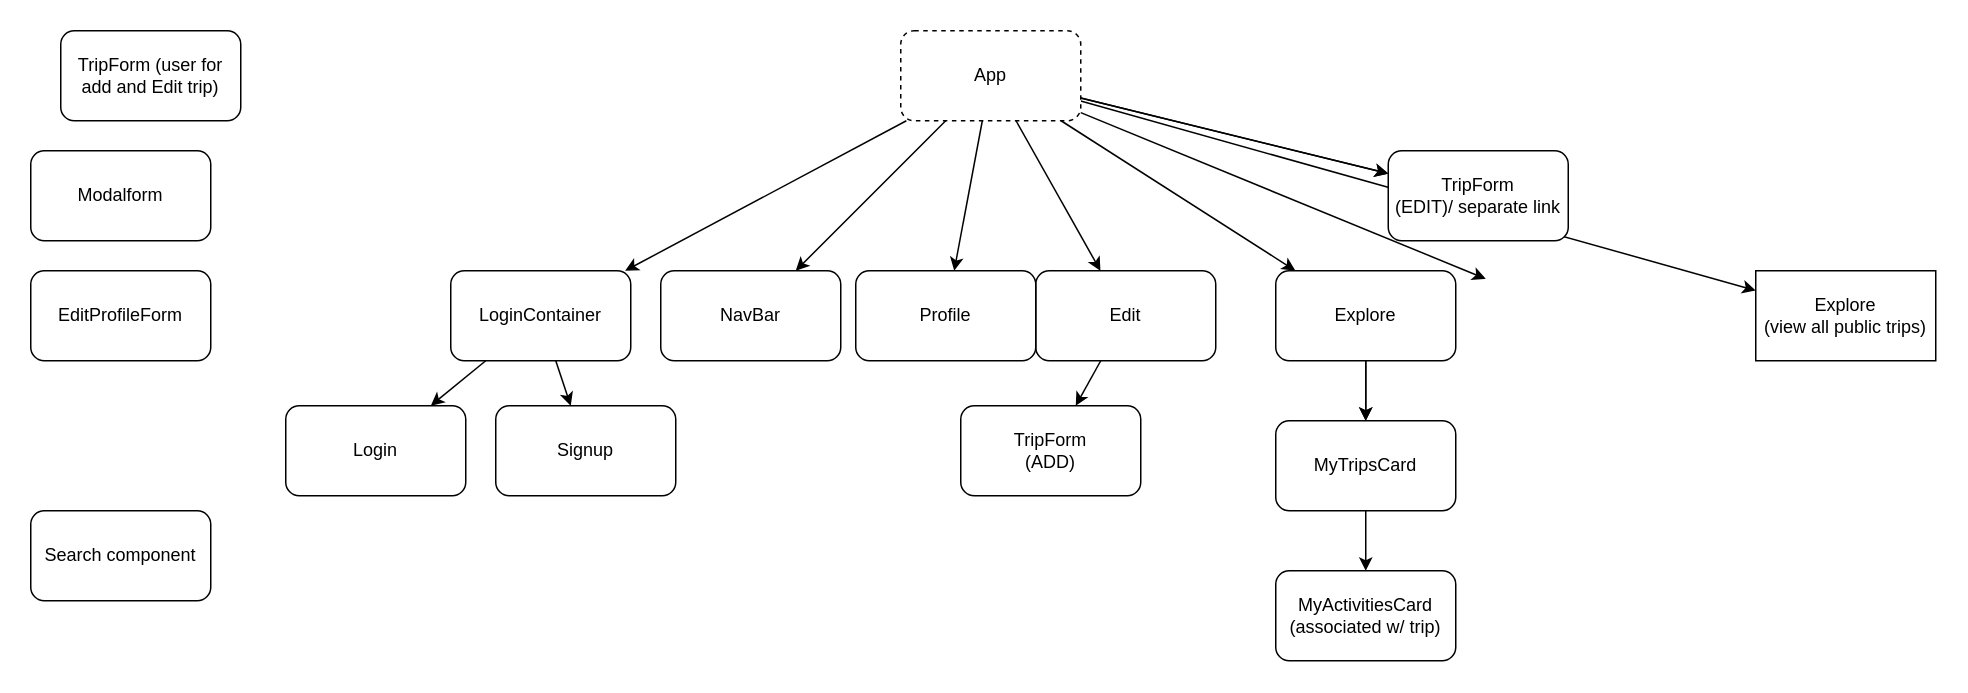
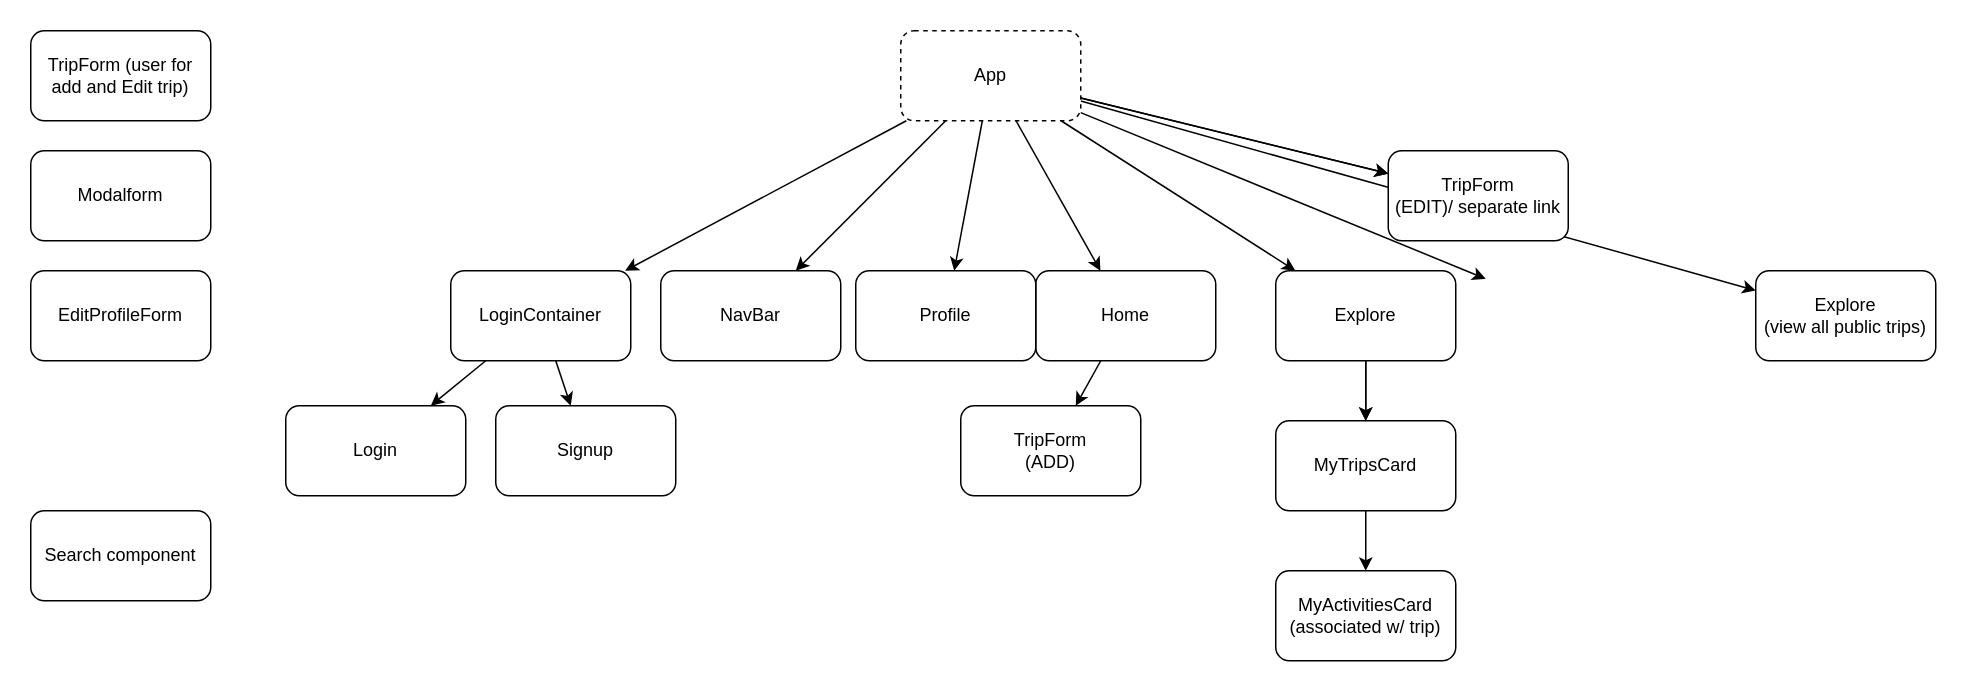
  <mxCell id="0" />
  <mxCell id="1" parent="0" />
  <mxCell id="2" value="" style="edgeStyle=none;html=1;" parent="1" source="11" target="13" edge="1"><mxGeometry relative="1" as="geometry" /></mxCell>
  <mxCell id="3" value="" style="edgeStyle=none;html=1;" parent="1" source="11" target="14" edge="1"><mxGeometry relative="1" as="geometry" /></mxCell>
  <mxCell id="4" value="" style="edgeStyle=none;html=1;" parent="1" source="11" target="15" edge="1"><mxGeometry relative="1" as="geometry" /></mxCell>
  <mxCell id="5" value="" style="edgeStyle=none;html=1;" parent="1" source="11" target="18" edge="1"><mxGeometry relative="1" as="geometry" /></mxCell>
  <mxCell id="6" value="" style="edgeStyle=none;html=1;" parent="1" source="11" target="24" edge="1"><mxGeometry relative="1" as="geometry" /></mxCell>
  <mxCell id="7" value="" style="edgeStyle=none;html=1;" parent="1" source="11" target="24" edge="1"><mxGeometry relative="1" as="geometry" /></mxCell>
  <mxCell id="8" style="edgeStyle=none;html=1;" parent="1" source="11" target="27" edge="1"><mxGeometry relative="1" as="geometry"><mxPoint x="860" y="140" as="targetPoint" /></mxGeometry></mxCell>
  <mxCell id="9" value="" style="edgeStyle=none;html=1;" parent="1" source="11" edge="1"><mxGeometry relative="1" as="geometry"><mxPoint x="990" y="185.385" as="targetPoint" /></mxGeometry></mxCell>
  <mxCell id="10" style="edgeStyle=none;html=1;" parent="1" source="11" target="32" edge="1"><mxGeometry relative="1" as="geometry"><mxPoint x="890" y="90" as="targetPoint" /></mxGeometry></mxCell>
  <mxCell id="11" value="App" style="rounded=1;whiteSpace=wrap;html=1;dashed=1;" parent="1" vertex="1"><mxGeometry x="600" y="20" width="120" height="60" as="geometry" /></mxCell>
  <mxCell id="12" value="" style="edgeStyle=none;html=1;" parent="1" source="13" target="21" edge="1"><mxGeometry relative="1" as="geometry" /></mxCell>
- <mxCell id="13" value="Edit" style="rounded=1;whiteSpace=wrap;html=1;" parent="1" vertex="1"><mxGeometry x="690" y="180" width="120" height="60" as="geometry" /></mxCell>
+ <mxCell id="13" value="Home" style="rounded=1;whiteSpace=wrap;html=1;" parent="1" vertex="1"><mxGeometry x="690" y="180" width="120" height="60" as="geometry" /></mxCell>
  <mxCell id="14" value="Profile" style="rounded=1;whiteSpace=wrap;html=1;" parent="1" vertex="1"><mxGeometry x="570" y="180" width="120" height="60" as="geometry" /></mxCell>
  <mxCell id="15" value="NavBar" style="rounded=1;whiteSpace=wrap;html=1;" parent="1" vertex="1"><mxGeometry x="440" y="180" width="120" height="60" as="geometry" /></mxCell>
  <mxCell id="16" value="" style="edgeStyle=none;html=1;" parent="1" source="18" target="19" edge="1"><mxGeometry relative="1" as="geometry" /></mxCell>
  <mxCell id="17" value="" style="edgeStyle=none;html=1;" parent="1" source="18" target="20" edge="1"><mxGeometry relative="1" as="geometry" /></mxCell>
  <mxCell id="18" value="LoginContainer" style="rounded=1;whiteSpace=wrap;html=1;" parent="1" vertex="1"><mxGeometry x="300" y="180" width="120" height="60" as="geometry" /></mxCell>
  <mxCell id="19" value="Login" style="rounded=1;whiteSpace=wrap;html=1;" parent="1" vertex="1"><mxGeometry x="190" y="270" width="120" height="60" as="geometry" /></mxCell>
  <mxCell id="20" value="Signup" style="rounded=1;whiteSpace=wrap;html=1;" parent="1" vertex="1"><mxGeometry x="330" y="270" width="120" height="60" as="geometry" /></mxCell>
  <mxCell id="21" value="TripForm&lt;br&gt;(ADD)" style="rounded=1;whiteSpace=wrap;html=1;" parent="1" vertex="1"><mxGeometry x="640" y="270" width="120" height="60" as="geometry" /></mxCell>
- <mxCell id="22" value="TripForm (user for add and Edit trip)" style="rounded=1;whiteSpace=wrap;html=1;" parent="1" vertex="1"><mxGeometry x="40" y="20" width="120" height="60" as="geometry" /></mxCell>
+ <mxCell id="22" value="TripForm (user for add and Edit trip)" style="rounded=1;whiteSpace=wrap;html=1;" parent="1" vertex="1"><mxGeometry x="20" y="20" width="120" height="60" as="geometry" /></mxCell>
  <mxCell id="23" value="Modalform" style="rounded=1;whiteSpace=wrap;html=1;" parent="1" vertex="1"><mxGeometry x="20" y="100" width="120" height="60" as="geometry" /></mxCell>
  <mxCell id="24" value="TripForm&lt;br&gt;(EDIT)/ separate link" style="rounded=1;whiteSpace=wrap;html=1;" parent="1" vertex="1"><mxGeometry x="925" y="100" width="120" height="60" as="geometry" /></mxCell>
  <mxCell id="25" value="" style="edgeStyle=none;html=1;" parent="1" source="27" target="29" edge="1"><mxGeometry relative="1" as="geometry" /></mxCell>
  <mxCell id="26" value="" style="edgeStyle=none;html=1;" parent="1" source="27" target="29" edge="1"><mxGeometry relative="1" as="geometry" /></mxCell>
  <mxCell id="27" value="Explore" style="rounded=1;whiteSpace=wrap;html=1;" parent="1" vertex="1"><mxGeometry x="850" y="180" width="120" height="60" as="geometry" /></mxCell>
  <mxCell id="28" value="" style="edgeStyle=none;html=1;" parent="1" source="29" target="30" edge="1"><mxGeometry relative="1" as="geometry" /></mxCell>
  <mxCell id="29" value="MyTripsCard" style="rounded=1;whiteSpace=wrap;html=1;" parent="1" vertex="1"><mxGeometry x="850" y="280" width="120" height="60" as="geometry" /></mxCell>
  <mxCell id="30" value="MyActivitiesCard (associated w/ trip)" style="rounded=1;whiteSpace=wrap;html=1;" parent="1" vertex="1"><mxGeometry x="850" y="380" width="120" height="60" as="geometry" /></mxCell>
  <mxCell id="31" value="EditProfileForm&lt;span style=&quot;color: rgba(0 , 0 , 0 , 0) ; font-family: monospace ; font-size: 0px&quot;&gt;%3CmxGraphModel%3E%3Croot%3E%3CmxCell%20id%3D%220%22%2F%3E%3CmxCell%20id%3D%221%22%20parent%3D%220%22%2F%3E%3CmxCell%20id%3D%222%22%20value%3D%22Modalform%22%20style%3D%22rounded%3D1%3BwhiteSpace%3Dwrap%3Bhtml%3D1%3B%22%20vertex%3D%221%22%20parent%3D%221%22%3E%3CmxGeometry%20x%3D%22-310%22%20y%3D%2290%22%20width%3D%22120%22%20height%3D%2260%22%20as%3D%22geometry%22%2F%3E%3C%2FmxCell%3E%3C%2Froot%3E%3C%2FmxGraphModel%3E&lt;/span&gt;" style="rounded=1;whiteSpace=wrap;html=1;" parent="1" vertex="1"><mxGeometry x="20" y="180" width="120" height="60" as="geometry" /></mxCell>
- <mxCell id="32" value="Explore&lt;br&gt;(view all public trips)" style="whiteSpace=wrap;html=1;rounded=0;" parent="1" vertex="1"><mxGeometry x="1170" y="180" width="120" height="60" as="geometry" /></mxCell>
+ <mxCell id="32" value="Explore&lt;br&gt;(view all public trips)" style="rounded=1;whiteSpace=wrap;html=1;" parent="1" vertex="1"><mxGeometry x="1170" y="180" width="120" height="60" as="geometry" /></mxCell>
  <mxCell id="33" value="Search component" style="rounded=1;whiteSpace=wrap;html=1;" parent="1" vertex="1"><mxGeometry x="20" y="340" width="120" height="60" as="geometry" /></mxCell>
